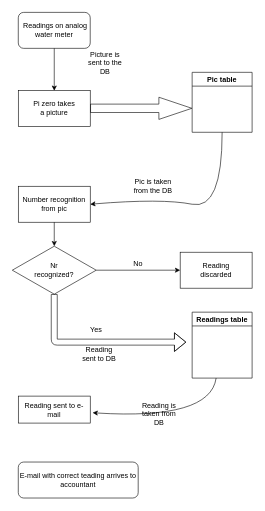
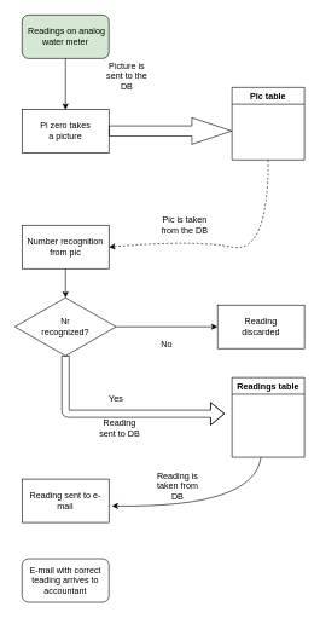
  <mxCell id="0" />
  <mxCell id="1" parent="0" />
- <mxCell id="2" value="&amp;nbsp;Readings on analog water meter" style="rounded=1;whiteSpace=wrap;html=1;fontSize=12;glass=0;strokeWidth=1;shadow=0;" parent="1" vertex="1"><mxGeometry x="30" y="20" width="120" height="60" as="geometry" /></mxCell>
- <mxCell id="3" value="E-mail with correct teading arrives to accountant" style="rounded=1;whiteSpace=wrap;html=1;fontSize=12;glass=0;strokeWidth=1;shadow=0;" parent="1" vertex="1"><mxGeometry x="30" y="770" width="200" height="60" as="geometry" /></mxCell>
+ <mxCell id="2" value="&amp;nbsp;Readings on analog water meter" style="rounded=1;whiteSpace=wrap;html=1;fontSize=12;glass=0;strokeWidth=1;shadow=0;fillColor=#d5e8d4;" parent="1" vertex="1"><mxGeometry x="30" y="20" width="120" height="60" as="geometry" /></mxCell>
+ <mxCell id="3" value="E-mail with correct teading arrives to accountant" style="rounded=1;whiteSpace=wrap;html=1;fontSize=12;glass=0;strokeWidth=1;shadow=0;" parent="1" vertex="1"><mxGeometry x="30" y="770" width="120" height="60" as="geometry" /></mxCell>
  <mxCell id="4" value="" style="rounded=0;whiteSpace=wrap;html=1;" vertex="1" parent="1"><mxGeometry x="30" y="150" width="120" height="60" as="geometry" /></mxCell>
  <mxCell id="5" value="Pi zero takes a picture" style="text;html=1;strokeColor=none;fillColor=none;align=center;verticalAlign=middle;whiteSpace=wrap;rounded=0;" vertex="1" parent="1"><mxGeometry x="50" y="170" width="80" height="20" as="geometry" /></mxCell>
  <mxCell id="6" value="" style="endArrow=classic;html=1;" edge="1" parent="1" source="2"><mxGeometry width="50" height="50" relative="1" as="geometry"><mxPoint x="90" y="130" as="sourcePoint" /><mxPoint x="90" y="150.711" as="targetPoint" /></mxGeometry></mxCell>
  <mxCell id="7" value="" style="shape=flexArrow;endArrow=classic;html=1;endWidth=22;endSize=18;exitX=1;exitY=0.5;exitDx=0;exitDy=0;width=14;" edge="1" parent="1" source="4"><mxGeometry width="50" height="50" relative="1" as="geometry"><mxPoint x="200" y="170" as="sourcePoint" /><mxPoint x="320" y="180" as="targetPoint" /></mxGeometry></mxCell>
  <mxCell id="8" value="Picture is sent to the DB" style="text;html=1;strokeColor=none;fillColor=none;align=center;verticalAlign=middle;whiteSpace=wrap;rounded=0;" vertex="1" parent="1"><mxGeometry x="145" y="95" width="60" height="20" as="geometry" /></mxCell>
  <mxCell id="9" value="Pic table" style="swimlane;" vertex="1" parent="1"><mxGeometry x="320" y="120" width="100" height="100" as="geometry" /></mxCell>
  <mxCell id="10" value="Number recognition from pic" style="rounded=0;whiteSpace=wrap;html=1;" vertex="1" parent="1"><mxGeometry x="30" y="310" width="120" height="60" as="geometry" /></mxCell>
- <mxCell id="11" value="" style="curved=1;endArrow=classic;html=1;entryX=1;entryY=0.5;entryDx=0;entryDy=0;exitX=0.5;exitY=1;exitDx=0;exitDy=0;" edge="1" parent="1" source="9" target="10"><mxGeometry width="50" height="50" relative="1" as="geometry"><mxPoint x="260" y="330" as="sourcePoint" /><mxPoint x="310" y="280" as="targetPoint" /><Array as="points"><mxPoint x="370" y="350" /><mxPoint x="270" y="330" /></Array></mxGeometry></mxCell>
+ <mxCell id="11" value="" style="curved=1;endArrow=classic;html=1;entryX=1;entryY=0.5;entryDx=0;entryDy=0;exitX=0.5;exitY=1;exitDx=0;exitDy=0;dashed=1;" edge="1" parent="1" source="9" target="10"><mxGeometry width="50" height="50" relative="1" as="geometry"><mxPoint x="260" y="330" as="sourcePoint" /><mxPoint x="310" y="280" as="targetPoint" /><Array as="points"><mxPoint x="370" y="350" /><mxPoint x="270" y="330" /></Array></mxGeometry></mxCell>
  <mxCell id="12" value="Pic is taken from the DB" style="text;html=1;strokeColor=none;fillColor=none;align=center;verticalAlign=middle;whiteSpace=wrap;rounded=0;" vertex="1" parent="1"><mxGeometry x="210" y="300" width="90" height="20" as="geometry" /></mxCell>
  <mxCell id="13" value="" style="rhombus;whiteSpace=wrap;html=1;" vertex="1" parent="1"><mxGeometry x="20" y="410" width="140" height="80" as="geometry" /></mxCell>
  <mxCell id="14" value="Nr recognized?" style="text;html=1;strokeColor=none;fillColor=none;align=center;verticalAlign=middle;whiteSpace=wrap;rounded=0;" vertex="1" parent="1"><mxGeometry x="70" y="440" width="40" height="20" as="geometry" /></mxCell>
  <mxCell id="15" value="" style="endArrow=classic;html=1;" edge="1" parent="1" source="10"><mxGeometry width="50" height="50" relative="1" as="geometry"><mxPoint x="90" y="420" as="sourcePoint" /><mxPoint x="90" y="410" as="targetPoint" /></mxGeometry></mxCell>
  <mxCell id="16" value="" style="rounded=0;whiteSpace=wrap;html=1;" vertex="1" parent="1"><mxGeometry x="300" y="420" width="120" height="60" as="geometry" /></mxCell>
  <mxCell id="17" value="Reading discarded" style="text;html=1;strokeColor=none;fillColor=none;align=center;verticalAlign=middle;whiteSpace=wrap;rounded=0;" vertex="1" parent="1"><mxGeometry x="340" y="440" width="40" height="20" as="geometry" /></mxCell>
  <mxCell id="18" value="" style="endArrow=classic;html=1;exitX=1;exitY=0.5;exitDx=0;exitDy=0;entryX=0;entryY=0.5;entryDx=0;entryDy=0;" edge="1" parent="1" source="13" target="16"><mxGeometry width="50" height="50" relative="1" as="geometry"><mxPoint x="150" y="480" as="sourcePoint" /><mxPoint x="210" y="450" as="targetPoint" /></mxGeometry></mxCell>
- <mxCell id="19" value="No" style="text;html=1;strokeColor=none;fillColor=none;align=center;verticalAlign=middle;whiteSpace=wrap;rounded=0;" vertex="1" parent="1"><mxGeometry x="210" y="430" width="40" height="20" as="geometry" /></mxCell>
+ <mxCell id="19" value="No" style="text;html=1;strokeColor=none;fillColor=none;align=center;verticalAlign=middle;whiteSpace=wrap;rounded=0;" vertex="1" parent="1"><mxGeometry x="210" y="465" width="40" height="20" as="geometry" /></mxCell>
  <mxCell id="20" value="Readings table" style="swimlane;" vertex="1" parent="1"><mxGeometry x="320" y="520" width="100" height="110" as="geometry" /></mxCell>
  <mxCell id="21" value="" style="shape=flexArrow;endArrow=classic;html=1;exitX=0.5;exitY=1;exitDx=0;exitDy=0;" edge="1" parent="1" source="13"><mxGeometry width="50" height="50" relative="1" as="geometry"><mxPoint x="180" y="620" as="sourcePoint" /><mxPoint x="310" y="570" as="targetPoint" /><Array as="points"><mxPoint x="90" y="570" /></Array></mxGeometry></mxCell>
  <mxCell id="22" value="Yes" style="text;html=1;strokeColor=none;fillColor=none;align=center;verticalAlign=middle;whiteSpace=wrap;rounded=0;" vertex="1" parent="1"><mxGeometry x="140" y="540" width="40" height="20" as="geometry" /></mxCell>
  <mxCell id="23" value="Reading sent to DB" style="text;html=1;strokeColor=none;fillColor=none;align=center;verticalAlign=middle;whiteSpace=wrap;rounded=0;" vertex="1" parent="1"><mxGeometry x="130" y="580" width="70" height="20" as="geometry" /></mxCell>
- <mxCell id="24" value="Reading sent to e-mail" style="rounded=0;whiteSpace=wrap;html=1;" vertex="1" parent="1"><mxGeometry x="30" y="660" width="120" height="45" as="geometry" /></mxCell>
+ <mxCell id="24" value="Reading sent to e-mail" style="rounded=0;whiteSpace=wrap;html=1;" vertex="1" parent="1"><mxGeometry x="30" y="660" width="120" height="60" as="geometry" /></mxCell>
  <mxCell id="25" value="" style="curved=1;endArrow=classic;html=1;entryX=1.033;entryY=0.617;entryDx=0;entryDy=0;exitX=0.5;exitY=1;exitDx=0;exitDy=0;entryPerimeter=0;" edge="1" parent="1" target="24"><mxGeometry width="50" height="50" relative="1" as="geometry"><mxPoint x="360" y="630" as="sourcePoint" /><mxPoint x="140" y="750" as="targetPoint" /><Array as="points"><mxPoint x="350" y="700" /></Array></mxGeometry></mxCell>
- <mxCell id="26" value="Reading is taken from DB" style="text;html=1;strokeColor=none;fillColor=none;align=center;verticalAlign=middle;whiteSpace=wrap;rounded=0;" vertex="1" parent="1"><mxGeometry x="230" y="680" width="70" height="20" as="geometry" /></mxCell>
+ <mxCell id="26" value="Reading is taken from DB" style="text;html=1;strokeColor=none;fillColor=none;align=center;verticalAlign=middle;whiteSpace=wrap;rounded=0;" vertex="1" parent="1"><mxGeometry x="210" y="660" width="70" height="20" as="geometry" /></mxCell>
